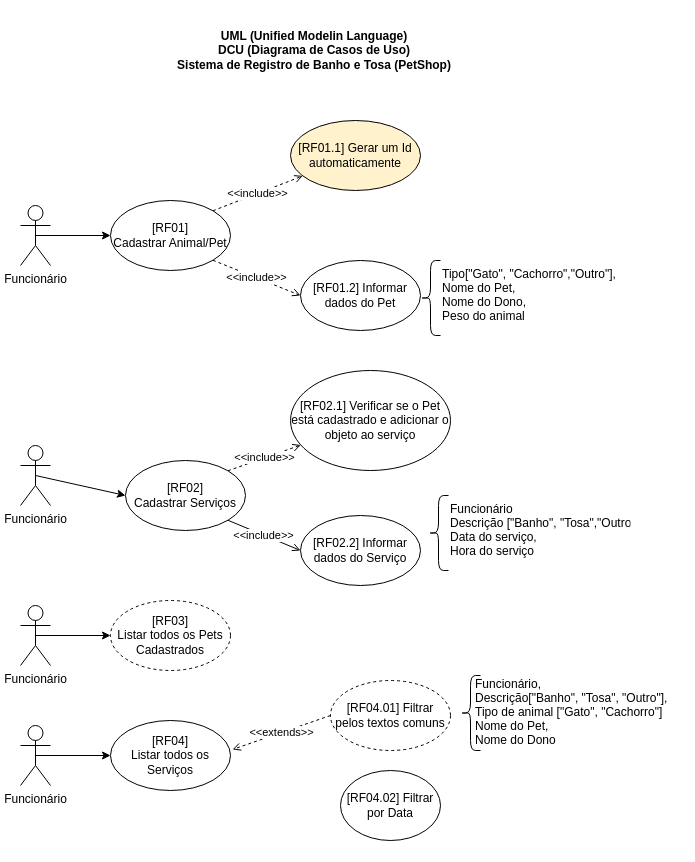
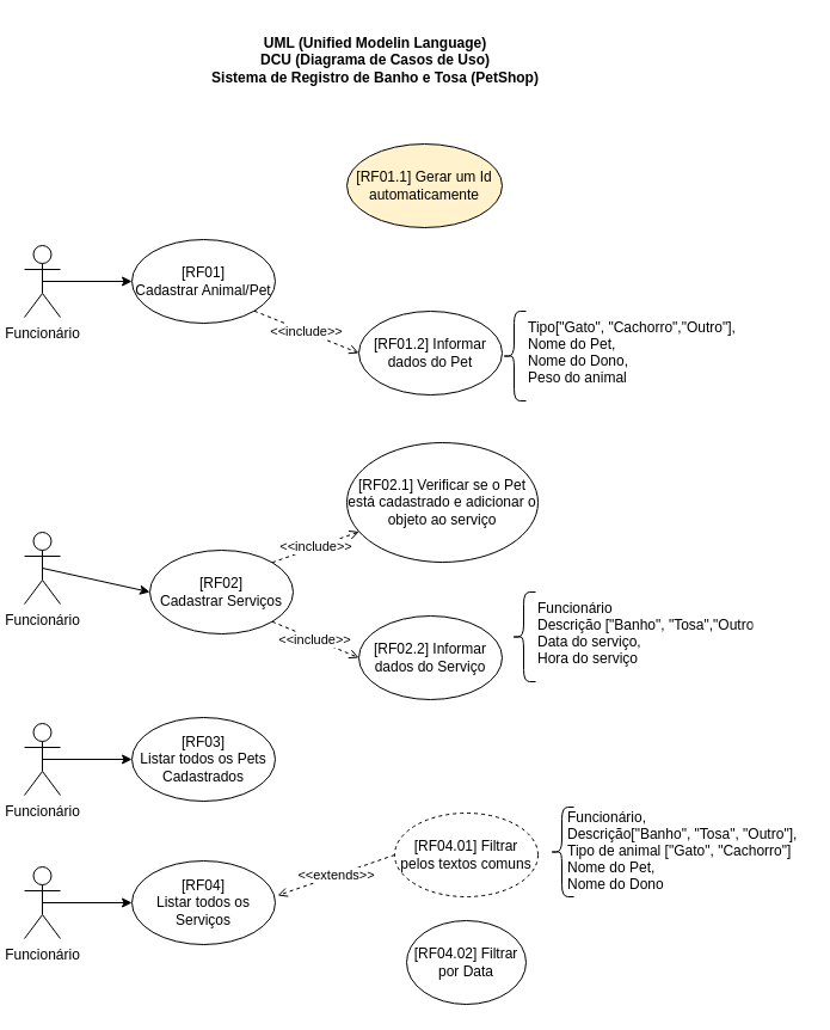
  <mxCell id="0" />
  <mxCell id="1" parent="0" />
  <mxCell id="2" value="UML (Unified Modelin Language)&lt;br&gt;DCU (Diagrama de Casos de Uso)&lt;br&gt;Sistema de Registro de Banho e Tosa (PetShop)" style="text;html=1;strokeColor=none;fillColor=none;align=center;verticalAlign=middle;whiteSpace=wrap;rounded=0;fontStyle=1" vertex="1" parent="1"><mxGeometry x="159" y="20" width="310" height="60" as="geometry" /></mxCell>
  <mxCell id="3" style="edgeStyle=none;rounded=0;orthogonalLoop=1;jettySize=auto;html=1;exitX=0.5;exitY=0.5;exitDx=0;exitDy=0;exitPerimeter=0;entryX=0;entryY=0.5;entryDx=0;entryDy=0;endArrow=classic;endFill=1;" edge="1" parent="1" source="4" target="7"><mxGeometry relative="1" as="geometry" /></mxCell>
  <mxCell id="4" value="Funcionário" style="shape=umlActor;verticalLabelPosition=bottom;verticalAlign=top;html=1;outlineConnect=0;" vertex="1" parent="1"><mxGeometry x="20" y="205" width="30" height="60" as="geometry" /></mxCell>
  <mxCell id="5" value="&amp;lt;&amp;lt;include&amp;gt;&amp;gt;" style="rounded=0;orthogonalLoop=1;jettySize=auto;html=1;exitX=1;exitY=1;exitDx=0;exitDy=0;entryX=0;entryY=0.5;entryDx=0;entryDy=0;dashed=1;endArrow=open;endFill=0;" edge="1" parent="1" source="7" target="8"><mxGeometry relative="1" as="geometry" /></mxCell>
- <mxCell id="6" value="&amp;lt;&amp;lt;include&amp;gt;&amp;gt;" style="edgeStyle=none;rounded=0;orthogonalLoop=1;jettySize=auto;html=1;exitX=1;exitY=0;exitDx=0;exitDy=0;dashed=1;endArrow=open;endFill=0;" edge="1" parent="1" source="7" target="11"><mxGeometry relative="1" as="geometry" /></mxCell>
  <mxCell id="7" value="[RF01]&lt;br&gt;Cadastrar Animal/Pet" style="ellipse;whiteSpace=wrap;html=1;" vertex="1" parent="1"><mxGeometry x="110" y="200" width="120" height="70" as="geometry" /></mxCell>
  <mxCell id="8" value="[RF01.2] Informar dados do Pet" style="ellipse;whiteSpace=wrap;html=1;" vertex="1" parent="1"><mxGeometry x="300" y="260" width="120" height="70" as="geometry" /></mxCell>
  <mxCell id="9" value="Tipo[&quot;Gato&quot;, &quot;Cachorro&quot;,&quot;Outro&quot;],&#10;Nome do Pet,&#10;Nome do Dono,&#10;Peso do animal" style="text;strokeColor=none;fillColor=none;align=left;verticalAlign=top;spacingLeft=4;spacingRight=4;overflow=hidden;rotatable=0;points=[[0,0.5],[1,0.5]];portConstraint=eastwest;" vertex="1" parent="1"><mxGeometry x="436" y="260" width="190" height="70" as="geometry" /></mxCell>
  <mxCell id="10" value="" style="shape=curlyBracket;whiteSpace=wrap;html=1;rounded=1;" vertex="1" parent="1"><mxGeometry x="420" y="260" width="20" height="75" as="geometry" /></mxCell>
  <mxCell id="11" value="[RF01.1] Gerar um Id automaticamente" style="ellipse;whiteSpace=wrap;html=1;fillColor=#fff2cc;" vertex="1" parent="1"><mxGeometry x="290" y="120" width="130" height="70" as="geometry" /></mxCell>
  <mxCell id="12" style="edgeStyle=none;rounded=0;orthogonalLoop=1;jettySize=auto;html=1;exitX=0.5;exitY=0.5;exitDx=0;exitDy=0;exitPerimeter=0;entryX=0;entryY=0.5;entryDx=0;entryDy=0;endArrow=classic;endFill=1;" edge="1" source="13" target="16" parent="1"><mxGeometry relative="1" as="geometry" /></mxCell>
  <mxCell id="13" value="Funcionário" style="shape=umlActor;verticalLabelPosition=bottom;verticalAlign=top;html=1;outlineConnect=0;" vertex="1" parent="1"><mxGeometry x="20" y="445" width="30" height="60" as="geometry" /></mxCell>
- <mxCell id="14" value="&amp;lt;&amp;lt;include&amp;gt;&amp;gt;" style="rounded=0;orthogonalLoop=1;jettySize=auto;html=1;exitX=1;exitY=1;exitDx=0;exitDy=0;entryX=0;entryY=0.5;entryDx=0;entryDy=0;dashed=0;endArrow=open;endFill=0;" edge="1" source="16" target="17" parent="1"><mxGeometry relative="1" as="geometry" /></mxCell>
+ <mxCell id="14" value="&amp;lt;&amp;lt;include&amp;gt;&amp;gt;" style="rounded=0;orthogonalLoop=1;jettySize=auto;html=1;exitX=1;exitY=1;exitDx=0;exitDy=0;entryX=0;entryY=0.5;entryDx=0;entryDy=0;dashed=1;endArrow=open;endFill=0;" edge="1" source="16" target="17" parent="1"><mxGeometry relative="1" as="geometry" /></mxCell>
  <mxCell id="15" value="&amp;lt;&amp;lt;include&amp;gt;&amp;gt;" style="edgeStyle=none;rounded=0;orthogonalLoop=1;jettySize=auto;html=1;exitX=1;exitY=0;exitDx=0;exitDy=0;dashed=1;endArrow=open;endFill=0;" edge="1" source="16" target="20" parent="1"><mxGeometry relative="1" as="geometry" /></mxCell>
  <mxCell id="16" value="[RF02]&lt;br&gt;Cadastrar Serviços" style="ellipse;whiteSpace=wrap;html=1;" vertex="1" parent="1"><mxGeometry x="125" y="460" width="120" height="70" as="geometry" /></mxCell>
  <mxCell id="17" value="[RF02.2] Informar dados do Serviço" style="ellipse;whiteSpace=wrap;html=1;" vertex="1" parent="1"><mxGeometry x="300" y="515" width="120" height="70" as="geometry" /></mxCell>
  <mxCell id="18" value="Funcionário&#10;Descrição [&quot;Banho&quot;, &quot;Tosa&quot;,&quot;Outro&quot;],&#10;Data do serviço,&#10;Hora do serviço" style="text;strokeColor=none;fillColor=none;align=left;verticalAlign=top;spacingLeft=4;spacingRight=4;overflow=hidden;rotatable=0;points=[[0,0.5],[1,0.5]];portConstraint=eastwest;" vertex="1" parent="1"><mxGeometry x="444" y="495" width="190" height="70" as="geometry" /></mxCell>
  <mxCell id="19" value="" style="shape=curlyBracket;whiteSpace=wrap;html=1;rounded=1;" vertex="1" parent="1"><mxGeometry x="428" y="495" width="20" height="75" as="geometry" /></mxCell>
  <mxCell id="20" value="[RF02.1] Verificar se o Pet está cadastrado e adicionar o objeto ao serviço" style="ellipse;whiteSpace=wrap;html=1;" vertex="1" parent="1"><mxGeometry x="290" y="370" width="160" height="100" as="geometry" /></mxCell>
  <mxCell id="21" style="edgeStyle=none;rounded=0;orthogonalLoop=1;jettySize=auto;html=1;exitX=0.5;exitY=0.5;exitDx=0;exitDy=0;exitPerimeter=0;entryX=0;entryY=0.5;entryDx=0;entryDy=0;endArrow=classic;endFill=1;" edge="1" source="22" target="23" parent="1"><mxGeometry relative="1" as="geometry" /></mxCell>
  <mxCell id="22" value="Funcionário" style="shape=umlActor;verticalLabelPosition=bottom;verticalAlign=top;html=1;outlineConnect=0;" vertex="1" parent="1"><mxGeometry x="20" y="605" width="30" height="60" as="geometry" /></mxCell>
- <mxCell id="23" value="[RF03]&lt;br&gt;Listar todos os Pets Cadastrados" style="ellipse;whiteSpace=wrap;html=1;dashed=1;" vertex="1" parent="1"><mxGeometry x="110" y="600" width="120" height="70" as="geometry" /></mxCell>
+ <mxCell id="23" value="[RF03]&lt;br&gt;Listar todos os Pets Cadastrados" style="ellipse;whiteSpace=wrap;html=1;" vertex="1" parent="1"><mxGeometry x="110" y="600" width="120" height="70" as="geometry" /></mxCell>
  <mxCell id="24" style="edgeStyle=none;rounded=0;orthogonalLoop=1;jettySize=auto;html=1;exitX=0.5;exitY=0.5;exitDx=0;exitDy=0;exitPerimeter=0;entryX=0;entryY=0.5;entryDx=0;entryDy=0;endArrow=classic;endFill=1;" edge="1" source="25" target="26" parent="1"><mxGeometry relative="1" as="geometry" /></mxCell>
  <mxCell id="25" value="Funcionário" style="shape=umlActor;verticalLabelPosition=bottom;verticalAlign=top;html=1;outlineConnect=0;" vertex="1" parent="1"><mxGeometry x="20" y="725" width="30" height="60" as="geometry" /></mxCell>
  <mxCell id="26" value="[RF04]&lt;br&gt;Listar todos os Serviços" style="ellipse;whiteSpace=wrap;html=1;" vertex="1" parent="1"><mxGeometry x="110" y="720" width="120" height="70" as="geometry" /></mxCell>
  <mxCell id="27" value="[RF04.01] Filtrar pelos textos comuns" style="ellipse;whiteSpace=wrap;html=1;dashed=1;" vertex="1" parent="1"><mxGeometry x="330" y="680" width="120" height="70" as="geometry" /></mxCell>
  <mxCell id="28" value="[RF04.02] Filtrar por Data" style="ellipse;whiteSpace=wrap;html=1;" vertex="1" parent="1"><mxGeometry x="340" y="770" width="100" height="70" as="geometry" /></mxCell>
  <mxCell id="29" value="&amp;lt;&amp;lt;extends&amp;gt;&amp;gt;" style="rounded=0;orthogonalLoop=1;jettySize=auto;html=1;entryX=1.017;entryY=0.414;entryDx=0;entryDy=0;dashed=1;endArrow=open;endFill=0;entryPerimeter=0;exitX=0;exitY=0.5;exitDx=0;exitDy=0;" edge="1" parent="1" source="27" target="26"><mxGeometry relative="1" as="geometry"><mxPoint x="320" y="730" as="sourcePoint" /><mxPoint x="337.57" y="695.25" as="targetPoint" /></mxGeometry></mxCell>
  <mxCell id="30" value="Funcionário,&#10;Descrição[&quot;Banho&quot;, &quot;Tosa&quot;, &quot;Outro&quot;],&#10;Tipo de animal [&quot;Gato&quot;, &quot;Cachorro&quot;]&#10;Nome do Pet,&#10;Nome do Dono" style="text;strokeColor=none;fillColor=none;align=left;verticalAlign=top;spacingLeft=4;spacingRight=4;overflow=hidden;rotatable=0;points=[[0,0.5],[1,0.5]];portConstraint=eastwest;" vertex="1" parent="1"><mxGeometry x="469" y="670" width="204" height="75" as="geometry" /></mxCell>
  <mxCell id="31" value="" style="shape=curlyBracket;whiteSpace=wrap;html=1;rounded=1;" vertex="1" parent="1"><mxGeometry x="460" y="675" width="20" height="75" as="geometry" /></mxCell>
